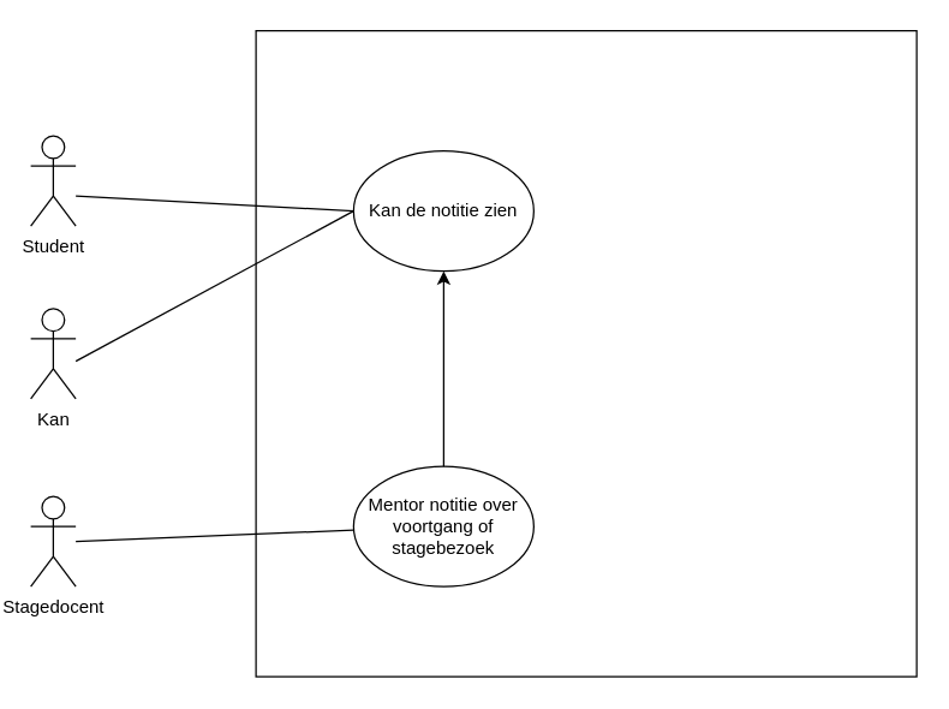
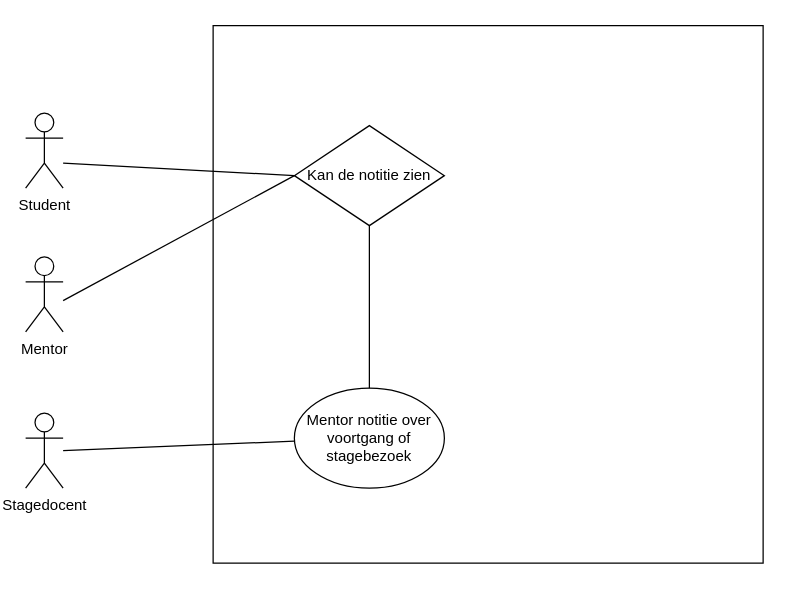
  <mxCell id="0" />
  <mxCell id="1" parent="0" />
  <mxCell id="2" value="Student" style="shape=umlActor;verticalLabelPosition=bottom;labelBackgroundColor=#ffffff;verticalAlign=top;html=1;outlineConnect=0;" parent="1" vertex="1"><mxGeometry x="20" y="90" width="30" height="60" as="geometry" /></mxCell>
  <mxCell id="3" value="" style="rounded=0;whiteSpace=wrap;html=1;" parent="1" vertex="1"><mxGeometry x="170" y="20" width="440" height="430" as="geometry" /></mxCell>
  <mxCell id="4" value="" style="endArrow=none;html=1;" edge="1" parent="1" source="6"><mxGeometry width="50" height="50" relative="1" as="geometry"><mxPoint x="130" y="350" as="sourcePoint" /><mxPoint x="50" y="360" as="targetPoint" /></mxGeometry></mxCell>
  <mxCell id="5" value="Stagedocent" style="shape=umlActor;verticalLabelPosition=bottom;labelBackgroundColor=#ffffff;verticalAlign=top;html=1;outlineConnect=0;" vertex="1" parent="1"><mxGeometry x="20" y="330" width="30" height="60" as="geometry" /></mxCell>
  <mxCell id="6" value="Mentor notitie over voortgang of stagebezoek" style="ellipse;whiteSpace=wrap;html=1;" vertex="1" parent="1"><mxGeometry x="235" y="310" width="120" height="80" as="geometry" /></mxCell>
- <mxCell id="7" value="Kan de notitie zien" style="ellipse;whiteSpace=wrap;html=1;" vertex="1" parent="1"><mxGeometry x="235" y="100" width="120" height="80" as="geometry" /></mxCell>
- <mxCell id="8" value="Kan" style="shape=umlActor;verticalLabelPosition=bottom;labelBackgroundColor=#ffffff;verticalAlign=top;html=1;outlineConnect=0;" vertex="1" parent="1"><mxGeometry x="20" y="205" width="30" height="60" as="geometry" /></mxCell>
+ <mxCell id="7" value="Kan de notitie zien" style="rhombus;whiteSpace=wrap;html=1;" vertex="1" parent="1"><mxGeometry x="235" y="100" width="120" height="80" as="geometry" /></mxCell>
+ <mxCell id="8" value="Mentor" style="shape=umlActor;verticalLabelPosition=bottom;labelBackgroundColor=#ffffff;verticalAlign=top;html=1;outlineConnect=0;" vertex="1" parent="1"><mxGeometry x="20" y="205" width="30" height="60" as="geometry" /></mxCell>
  <mxCell id="9" value="" style="endArrow=none;html=1;entryX=0;entryY=0.5;entryDx=0;entryDy=0;" edge="1" parent="1" target="7"><mxGeometry width="50" height="50" relative="1" as="geometry"><mxPoint x="50" y="130" as="sourcePoint" /><mxPoint x="150" y="130" as="targetPoint" /></mxGeometry></mxCell>
  <mxCell id="10" value="" style="endArrow=none;html=1;entryX=0;entryY=0.5;entryDx=0;entryDy=0;" edge="1" parent="1" target="7"><mxGeometry width="50" height="50" relative="1" as="geometry"><mxPoint x="50" y="240" as="sourcePoint" /><mxPoint x="140" y="220" as="targetPoint" /></mxGeometry></mxCell>
- <mxCell id="11" value="" style="endArrow=classic;html=1;entryX=0.5;entryY=1;entryDx=0;entryDy=0;" edge="1" parent="1" source="6" target="7"><mxGeometry width="50" height="50" relative="1" as="geometry"><mxPoint x="250" y="260" as="sourcePoint" /><mxPoint x="300" y="220" as="targetPoint" /></mxGeometry></mxCell>
+ <mxCell id="11" value="" style="endArrow=none;html=1;entryX=0.5;entryY=1;entryDx=0;entryDy=0;" edge="1" parent="1" source="6" target="7"><mxGeometry width="50" height="50" relative="1" as="geometry"><mxPoint x="250" y="260" as="sourcePoint" /><mxPoint x="300" y="220" as="targetPoint" /></mxGeometry></mxCell>
